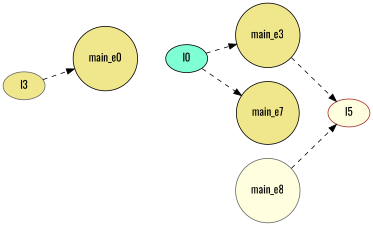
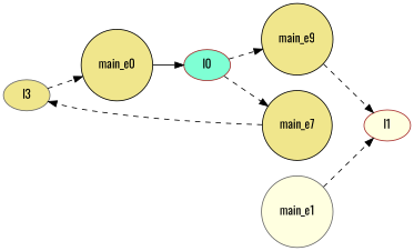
  digraph {
    fontname=Oswald
    rankdir=LR
    node [color=black fillcolor=khaki fontname=Oswald style=filled shape=circle]
    edge [fontname=Oswald style=dashed]
    n1 [color=gray40 label=l3 shape=""]
    main_e0 [width=.2]
-   n3 [color=brown fillcolor=lightyellow label=l5 shape=""]
-   main_e1 [color=gray40 fillcolor=lightyellow width=.2 label=main_e8]
-   n5 [fillcolor=aquamarine label=l0 shape=""]
+   n3 [color=brown fillcolor=lightyellow label=l1 shape=""]
+   main_e1 [color=gray40 fillcolor=lightyellow width=.2]
+   n5 [color=brown fillcolor=aquamarine label=l0 shape=""]
    n6 [label=main_e7 width=.2]
-   main_e3 [width=.2]
+   main_e3 [width=.2 label=main_e9]
    subgraph sub_1 {
      n1
      main_e0
      n3
      main_e1
      n5
      n6
      main_e3
    }
    n1 -> main_e0
+   main_e0 -> n5 [style=solid]
    main_e1 -> n3
    n5 -> n6
    n5 -> main_e3
+   n6 -> n1
    main_e3 -> n3
  }
